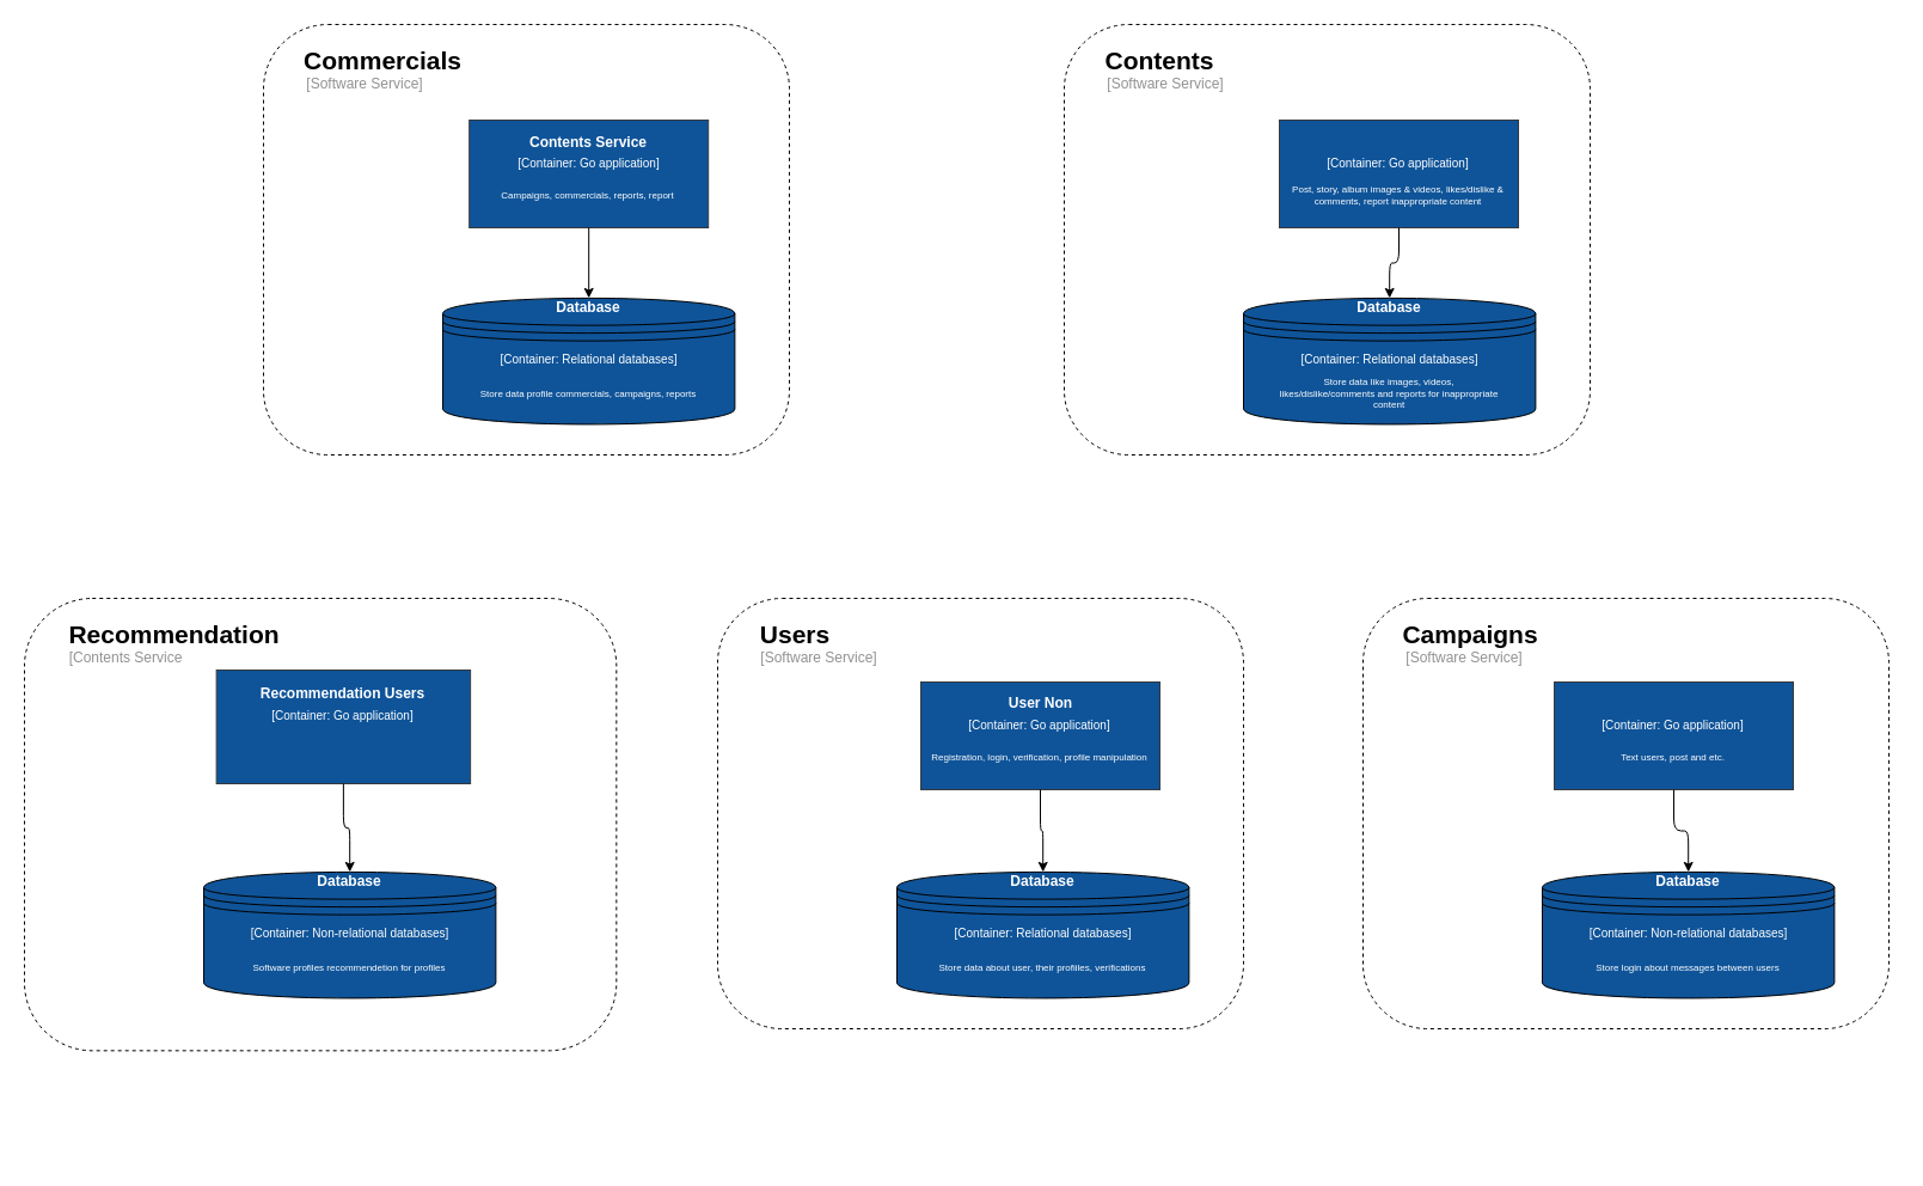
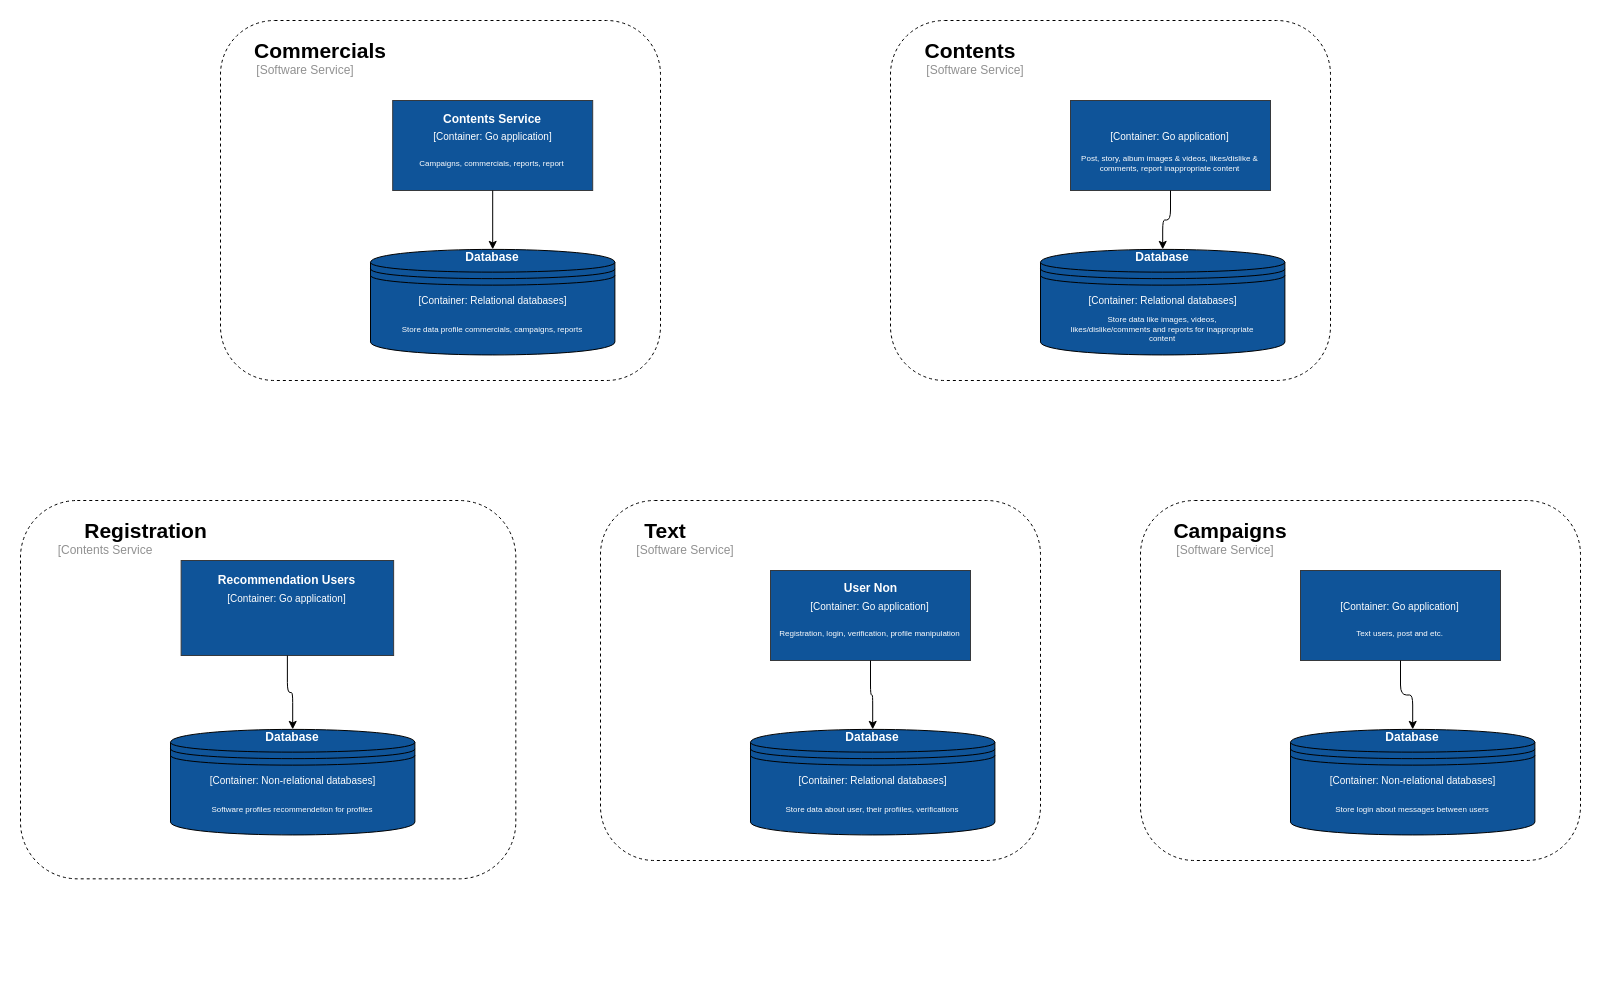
  <mxCell id="0" />
  <mxCell id="1" parent="0" />
  <mxCell id="2" value="" style="rounded=1;whiteSpace=wrap;html=1;fontSize=8;fillColor=none;dashed=1;" vertex="1" parent="1"><mxGeometry x="220" y="20" width="440" height="360" as="geometry" /></mxCell>
  <mxCell id="3" value="" style="rounded=1;whiteSpace=wrap;html=1;fontSize=8;fillColor=none;dashed=1;" vertex="1" parent="1"><mxGeometry x="600" y="500" width="440" height="360" as="geometry" /></mxCell>
  <mxCell id="4" value="" style="group" vertex="1" connectable="0" parent="1"><mxGeometry y="570" width="200" height="90" as="geometry" x="770" /></mxCell>
  <mxCell id="5" value="" style="rounded=0;whiteSpace=wrap;html=1;strokeColor=#36393d;fillColor=#0F5499;" vertex="1" parent="4"><mxGeometry width="200.0" height="90" as="geometry" /></mxCell>
  <mxCell id="6" value="User Non" style="text;html=1;strokeColor=none;fillColor=none;align=center;verticalAlign=middle;whiteSpace=wrap;rounded=0;fontStyle=1;fontColor=#FFFFFF;" vertex="1" parent="4"><mxGeometry x="52.632" y="9" width="94.737" height="18" as="geometry" /></mxCell>
  <mxCell id="7" value="[Container: Go application]" style="text;html=1;strokeColor=none;fillColor=none;align=center;verticalAlign=middle;whiteSpace=wrap;rounded=0;fontColor=#FFFFFF;fontSize=10;" vertex="1" parent="4"><mxGeometry x="18.421" y="27" width="163.158" height="18" as="geometry" /></mxCell>
  <mxCell id="8" value="Registration, login, verification, profile manipulation" style="text;html=1;strokeColor=none;fillColor=none;align=center;verticalAlign=middle;whiteSpace=wrap;rounded=0;fontSize=8;fontColor=#FFFFFF;" vertex="1" parent="4"><mxGeometry x="5.263" y="45" width="189.474" height="36" as="geometry" /></mxCell>
  <mxCell id="9" value="" style="group" vertex="1" connectable="0" parent="1"><mxGeometry x="1070" y="100" width="200" height="90" as="geometry" /></mxCell>
  <mxCell id="10" value="" style="rounded=0;whiteSpace=wrap;html=1;strokeColor=#36393d;fillColor=#0F5499;" vertex="1" parent="9"><mxGeometry width="200.0" height="90" as="geometry" /></mxCell>
  <mxCell id="11" value="[Container: Go application]" style="text;html=1;strokeColor=none;fillColor=none;align=center;verticalAlign=middle;whiteSpace=wrap;rounded=0;fontColor=#FFFFFF;fontSize=10;" vertex="1" parent="9"><mxGeometry x="18.421" y="27" width="163.158" height="18" as="geometry" /></mxCell>
  <mxCell id="12" value="Post, story, album images &amp;amp; videos, likes/dislike &amp;amp; comments, report inappropriate content" style="text;html=1;strokeColor=none;fillColor=none;align=center;verticalAlign=middle;whiteSpace=wrap;rounded=0;fontSize=8;fontColor=#FFFFFF;" vertex="1" parent="9"><mxGeometry x="5.263" y="45" width="189.474" height="36" as="geometry" /></mxCell>
  <mxCell id="13" value="" style="group" vertex="1" connectable="0" parent="1"><mxGeometry x="1300" y="570" width="200" height="90" as="geometry" /></mxCell>
  <mxCell id="14" value="" style="rounded=0;whiteSpace=wrap;html=1;strokeColor=#36393d;fillColor=#0F5499;" vertex="1" parent="13"><mxGeometry width="200.0" height="90" as="geometry" /></mxCell>
  <mxCell id="15" value="[Container: Go application]" style="text;html=1;strokeColor=none;fillColor=none;align=center;verticalAlign=middle;whiteSpace=wrap;rounded=0;fontColor=#FFFFFF;fontSize=10;" vertex="1" parent="13"><mxGeometry x="18.421" y="27" width="163.158" height="18" as="geometry" /></mxCell>
  <mxCell id="16" value="Text users, post and etc." style="text;html=1;strokeColor=none;fillColor=none;align=center;verticalAlign=middle;whiteSpace=wrap;rounded=0;fontSize=8;fontColor=#FFFFFF;" vertex="1" parent="13"><mxGeometry x="5.263" y="45" width="189.474" height="36" as="geometry" /></mxCell>
  <mxCell id="17" value="" style="group" vertex="1" connectable="0" parent="1"><mxGeometry x="392.19" y="100" width="200" height="90" as="geometry" /></mxCell>
  <mxCell id="18" value="" style="rounded=0;whiteSpace=wrap;html=1;strokeColor=#36393d;fillColor=#0F5499;" vertex="1" parent="17"><mxGeometry width="200.0" height="90" as="geometry" /></mxCell>
  <mxCell id="19" value="Contents Service" style="text;html=1;strokeColor=none;fillColor=none;align=center;verticalAlign=middle;whiteSpace=wrap;rounded=0;fontStyle=1;fontColor=#FFFFFF;" vertex="1" parent="17"><mxGeometry x="38.16" y="10" width="123.68" height="17" as="geometry" /></mxCell>
  <mxCell id="20" value="[Container: Go application]" style="text;html=1;strokeColor=none;fillColor=none;align=center;verticalAlign=middle;whiteSpace=wrap;rounded=0;fontColor=#FFFFFF;fontSize=10;" vertex="1" parent="17"><mxGeometry x="18.421" y="27" width="163.158" height="18" as="geometry" /></mxCell>
  <mxCell id="21" value="Campaigns, commercials, reports, report" style="text;html=1;strokeColor=none;fillColor=none;align=center;verticalAlign=middle;whiteSpace=wrap;rounded=0;fontSize=8;fontColor=#FFFFFF;" vertex="1" parent="17"><mxGeometry x="5.263" y="45" width="189.474" height="36" as="geometry" /></mxCell>
  <mxCell id="22" value="" style="group" vertex="1" connectable="0" parent="1"><mxGeometry x="50" y="540" width="740" height="430" as="geometry" /></mxCell>
  <mxCell id="23" value="" style="group" vertex="1" connectable="0" parent="22"><mxGeometry x="60" y="50" width="680" height="380" as="geometry" /></mxCell>
  <mxCell id="24" value="" style="group" vertex="1" connectable="0" parent="23"><mxGeometry x="10.63" width="658.75" height="380" as="geometry" /></mxCell>
  <mxCell id="25" value="" style="rounded=0;whiteSpace=wrap;html=1;strokeColor=#36393d;fillColor=#0F5499;" vertex="1" parent="24"><mxGeometry x="60" y="-30" width="212.5" height="95" as="geometry" /></mxCell>
  <mxCell id="26" value="Recommendation Users" style="text;html=1;strokeColor=none;fillColor=none;align=center;verticalAlign=middle;whiteSpace=wrap;rounded=0;fontStyle=1;fontColor=#FFFFFF;" vertex="1" parent="24"><mxGeometry x="85.585" y="-19.444" width="161.33" height="17.944" as="geometry" /></mxCell>
  <mxCell id="27" value="[Container: Go application]" style="text;html=1;strokeColor=none;fillColor=none;align=center;verticalAlign=middle;whiteSpace=wrap;rounded=0;fontColor=#FFFFFF;fontSize=10;" vertex="1" parent="24"><mxGeometry x="79.572" y="-1.5" width="173.355" height="19" as="geometry" /></mxCell>
  <mxCell id="28" value="" style="group" vertex="1" connectable="0" parent="23"><mxGeometry x="60" y="138.889" width="296.875" height="159.442" as="geometry" /></mxCell>
  <mxCell id="29" value="" style="shape=datastore;whiteSpace=wrap;html=1;fontSize=8;fontColor=#FFFFFF;fillColor=#0F5499;" vertex="1" parent="28"><mxGeometry width="244.375" height="105.556" as="geometry" /></mxCell>
  <mxCell id="30" value="[Container: Non-relational databases]" style="text;html=1;strokeColor=none;fillColor=none;align=center;verticalAlign=middle;whiteSpace=wrap;rounded=0;fontColor=#FFFFFF;fontSize=10;" vertex="1" parent="28"><mxGeometry x="21.598" y="40.938" width="201.18" height="21.041" as="geometry" /></mxCell>
  <mxCell id="31" value="Database" style="text;html=1;strokeColor=none;fillColor=none;align=center;verticalAlign=middle;whiteSpace=wrap;rounded=0;fontStyle=1;fontColor=#FFFFFF;" vertex="1" parent="28"><mxGeometry x="33.17" width="178.034" height="15.552" as="geometry" /></mxCell>
  <mxCell id="32" value="Software profiles recommendetion for profiles" style="text;html=1;strokeColor=none;fillColor=none;align=center;verticalAlign=middle;whiteSpace=wrap;rounded=0;fontSize=8;fontColor=#FFFFFF;" vertex="1" parent="28"><mxGeometry x="28.387" y="61.979" width="187.602" height="36.593" as="geometry" /></mxCell>
  <mxCell id="33" style="edgeStyle=orthogonalEdgeStyle;rounded=1;orthogonalLoop=1;jettySize=auto;html=1;exitX=0.5;exitY=1;exitDx=0;exitDy=0;fontSize=8;fontColor=#FFFFFF;" edge="1" parent="23" source="25" target="31"><mxGeometry relative="1" as="geometry" /></mxCell>
  <mxCell id="34" value="" style="rounded=1;whiteSpace=wrap;html=1;fontSize=8;fillColor=none;dashed=1;" vertex="1" parent="23"><mxGeometry x="-90" y="-90" width="495.32" height="378.33" as="geometry" /></mxCell>
- <mxCell id="35" value="Recommendation" style="text;html=1;strokeColor=none;fillColor=none;align=center;verticalAlign=middle;whiteSpace=wrap;rounded=0;dashed=1;fontSize=21;labelBorderColor=none;labelBackgroundColor=none;fontStyle=1" vertex="1" parent="23"><mxGeometry x="-60" y="-80" width="190.63" height="40" as="geometry" /></mxCell>
+ <mxCell id="35" value="Registration" style="text;html=1;strokeColor=none;fillColor=none;align=center;verticalAlign=middle;whiteSpace=wrap;rounded=0;dashed=1;fontSize=21;labelBorderColor=none;labelBackgroundColor=none;fontStyle=1" vertex="1" parent="23"><mxGeometry x="-60" y="-80" width="190.63" height="40" as="geometry" /></mxCell>
  <mxCell id="36" value="[Contents Service" style="text;html=1;strokeColor=none;fillColor=none;align=center;verticalAlign=middle;whiteSpace=wrap;rounded=0;dashed=1;labelBackgroundColor=none;fontSize=12;fontColor=#919191;" vertex="1" parent="22"><mxGeometry width="110" height="20" as="geometry" /></mxCell>
  <mxCell id="37" value="" style="group" vertex="1" connectable="0" parent="1"><mxGeometry x="750" y="728.889" width="296.875" height="159.442" as="geometry" /></mxCell>
  <mxCell id="38" value="" style="shape=datastore;whiteSpace=wrap;html=1;fontSize=8;fontColor=#FFFFFF;fillColor=#0F5499;" vertex="1" parent="37"><mxGeometry width="244.375" height="105.556" as="geometry" /></mxCell>
  <mxCell id="39" value="[Container: Relational databases]" style="text;html=1;strokeColor=none;fillColor=none;align=center;verticalAlign=middle;whiteSpace=wrap;rounded=0;fontColor=#FFFFFF;fontSize=10;" vertex="1" parent="37"><mxGeometry x="21.598" y="40.938" width="201.18" height="21.041" as="geometry" /></mxCell>
  <mxCell id="40" value="Database" style="text;html=1;strokeColor=none;fillColor=none;align=center;verticalAlign=middle;whiteSpace=wrap;rounded=0;fontStyle=1;fontColor=#FFFFFF;" vertex="1" parent="37"><mxGeometry x="33.17" width="178.034" height="15.552" as="geometry" /></mxCell>
  <mxCell id="41" value="Store data about user, their profiiles, verifications" style="text;html=1;strokeColor=none;fillColor=none;align=center;verticalAlign=middle;whiteSpace=wrap;rounded=0;fontSize=8;fontColor=#FFFFFF;" vertex="1" parent="37"><mxGeometry x="28.387" y="61.979" width="187.602" height="36.593" as="geometry" /></mxCell>
  <mxCell id="42" style="edgeStyle=orthogonalEdgeStyle;rounded=1;orthogonalLoop=1;jettySize=auto;html=1;exitX=0.5;exitY=1;exitDx=0;exitDy=0;fontSize=8;fontColor=#FFFFFF;" edge="1" parent="1" source="5" target="40"><mxGeometry relative="1" as="geometry" /></mxCell>
- <mxCell id="43" value="Users" style="text;html=1;strokeColor=none;fillColor=none;align=center;verticalAlign=middle;whiteSpace=wrap;rounded=0;dashed=1;fontSize=21;labelBorderColor=none;labelBackgroundColor=none;fontStyle=1" vertex="1" parent="1"><mxGeometry x="630" y="510" width="70" height="40" as="geometry" /></mxCell>
+ <mxCell id="43" value="Text" style="text;html=1;strokeColor=none;fillColor=none;align=center;verticalAlign=middle;whiteSpace=wrap;rounded=0;dashed=1;fontSize=21;labelBorderColor=none;labelBackgroundColor=none;fontStyle=1" vertex="1" parent="1"><mxGeometry x="630" y="510" width="70" height="40" as="geometry" /></mxCell>
  <mxCell id="44" value="[Software Service]" style="text;html=1;strokeColor=none;fillColor=none;align=center;verticalAlign=middle;whiteSpace=wrap;rounded=0;dashed=1;labelBackgroundColor=none;fontSize=12;fontColor=#919191;" vertex="1" parent="1"><mxGeometry x="630" y="540" width="110" height="20" as="geometry" /></mxCell>
  <mxCell id="45" value="" style="rounded=1;whiteSpace=wrap;html=1;fontSize=8;fillColor=none;dashed=1;" vertex="1" parent="1"><mxGeometry x="1140" y="500" width="440" height="360" as="geometry" /></mxCell>
  <mxCell id="46" value="" style="group" vertex="1" connectable="0" parent="1"><mxGeometry x="1290" y="728.889" width="296.875" height="159.442" as="geometry" /></mxCell>
  <mxCell id="47" value="" style="shape=datastore;whiteSpace=wrap;html=1;fontSize=8;fontColor=#FFFFFF;fillColor=#0F5499;" vertex="1" parent="46"><mxGeometry width="244.375" height="105.556" as="geometry" /></mxCell>
  <mxCell id="48" value="[Container: Non-relational databases]" style="text;html=1;strokeColor=none;fillColor=none;align=center;verticalAlign=middle;whiteSpace=wrap;rounded=0;fontColor=#FFFFFF;fontSize=10;" vertex="1" parent="46"><mxGeometry x="21.598" y="40.938" width="201.18" height="21.041" as="geometry" /></mxCell>
  <mxCell id="49" value="Database" style="text;html=1;strokeColor=none;fillColor=none;align=center;verticalAlign=middle;whiteSpace=wrap;rounded=0;fontStyle=1;fontColor=#FFFFFF;" vertex="1" parent="46"><mxGeometry x="33.17" width="178.034" height="15.552" as="geometry" /></mxCell>
  <mxCell id="50" value="Store login about messages between users" style="text;html=1;strokeColor=none;fillColor=none;align=center;verticalAlign=middle;whiteSpace=wrap;rounded=0;fontSize=8;fontColor=#FFFFFF;" vertex="1" parent="46"><mxGeometry x="28.387" y="61.979" width="187.602" height="36.593" as="geometry" /></mxCell>
  <mxCell id="51" style="edgeStyle=orthogonalEdgeStyle;rounded=1;orthogonalLoop=1;jettySize=auto;html=1;exitX=0.5;exitY=1;exitDx=0;exitDy=0;fontSize=8;fontColor=#FFFFFF;" edge="1" parent="1" source="14" target="49"><mxGeometry relative="1" as="geometry" /></mxCell>
  <mxCell id="52" value="Campaigns" style="text;html=1;strokeColor=none;fillColor=none;align=center;verticalAlign=middle;whiteSpace=wrap;rounded=0;dashed=1;fontSize=21;labelBorderColor=none;labelBackgroundColor=none;fontStyle=1" vertex="1" parent="1"><mxGeometry x="1190" y="510" width="80" height="40" as="geometry" /></mxCell>
  <mxCell id="53" value="[Software Service]" style="text;html=1;strokeColor=none;fillColor=none;align=center;verticalAlign=middle;whiteSpace=wrap;rounded=0;dashed=1;labelBackgroundColor=none;fontSize=12;fontColor=#919191;" vertex="1" parent="1"><mxGeometry x="1170" y="540" width="110" height="20" as="geometry" /></mxCell>
  <mxCell id="54" value="" style="group" vertex="1" connectable="0" parent="1"><mxGeometry x="370" y="248.889" width="296.875" height="159.442" as="geometry" /></mxCell>
  <mxCell id="55" value="" style="shape=datastore;whiteSpace=wrap;html=1;fontSize=8;fontColor=#FFFFFF;fillColor=#0F5499;" vertex="1" parent="54"><mxGeometry width="244.375" height="105.556" as="geometry" /></mxCell>
  <mxCell id="56" value="[Container: Relational databases]" style="text;html=1;strokeColor=none;fillColor=none;align=center;verticalAlign=middle;whiteSpace=wrap;rounded=0;fontColor=#FFFFFF;fontSize=10;" vertex="1" parent="54"><mxGeometry x="21.598" y="40.938" width="201.18" height="21.041" as="geometry" /></mxCell>
  <mxCell id="57" value="Database" style="text;html=1;strokeColor=none;fillColor=none;align=center;verticalAlign=middle;whiteSpace=wrap;rounded=0;fontStyle=1;fontColor=#FFFFFF;" vertex="1" parent="54"><mxGeometry x="33.17" width="178.034" height="15.552" as="geometry" /></mxCell>
  <mxCell id="58" value="Store data profile commercials, campaigns, reports" style="text;html=1;strokeColor=none;fillColor=none;align=center;verticalAlign=middle;whiteSpace=wrap;rounded=0;fontSize=8;fontColor=#FFFFFF;" vertex="1" parent="54"><mxGeometry x="28.387" y="61.979" width="187.602" height="36.593" as="geometry" /></mxCell>
  <mxCell id="59" style="edgeStyle=orthogonalEdgeStyle;rounded=1;orthogonalLoop=1;jettySize=auto;html=1;exitX=0.5;exitY=1;exitDx=0;exitDy=0;fontSize=8;fontColor=#FFFFFF;" edge="1" parent="1" source="18" target="57"><mxGeometry relative="1" as="geometry" /></mxCell>
  <mxCell id="60" value="Commercials" style="text;html=1;strokeColor=none;fillColor=none;align=center;verticalAlign=middle;whiteSpace=wrap;rounded=0;dashed=1;fontSize=21;labelBorderColor=none;labelBackgroundColor=none;fontStyle=1" vertex="1" parent="1"><mxGeometry x="270" y="30" width="100" height="40" as="geometry" /></mxCell>
  <mxCell id="61" value="[Software Service]" style="text;html=1;strokeColor=none;fillColor=none;align=center;verticalAlign=middle;whiteSpace=wrap;rounded=0;dashed=1;labelBackgroundColor=none;fontSize=12;fontColor=#919191;" vertex="1" parent="1"><mxGeometry x="250" y="60" width="110" height="20" as="geometry" /></mxCell>
  <mxCell id="62" value="" style="rounded=1;whiteSpace=wrap;html=1;fontSize=8;fillColor=none;dashed=1;" vertex="1" parent="1"><mxGeometry x="890" y="20" width="440" height="360" as="geometry" /></mxCell>
  <mxCell id="63" value="" style="group" vertex="1" connectable="0" parent="1"><mxGeometry x="1040" y="248.889" width="296.875" height="159.442" as="geometry" /></mxCell>
  <mxCell id="64" value="" style="shape=datastore;whiteSpace=wrap;html=1;fontSize=8;fontColor=#FFFFFF;fillColor=#0F5499;" vertex="1" parent="63"><mxGeometry width="244.375" height="105.556" as="geometry" /></mxCell>
  <mxCell id="65" value="[Container: Relational databases]" style="text;html=1;strokeColor=none;fillColor=none;align=center;verticalAlign=middle;whiteSpace=wrap;rounded=0;fontColor=#FFFFFF;fontSize=10;" vertex="1" parent="63"><mxGeometry x="21.598" y="40.938" width="201.18" height="21.041" as="geometry" /></mxCell>
  <mxCell id="66" value="Database" style="text;html=1;strokeColor=none;fillColor=none;align=center;verticalAlign=middle;whiteSpace=wrap;rounded=0;fontStyle=1;fontColor=#FFFFFF;" vertex="1" parent="63"><mxGeometry x="33.17" width="178.034" height="15.552" as="geometry" /></mxCell>
  <mxCell id="67" value="Store data like images, videos, likes/dislike/comments and reports for inappropriate content" style="text;html=1;strokeColor=none;fillColor=none;align=center;verticalAlign=middle;whiteSpace=wrap;rounded=0;fontSize=8;fontColor=#FFFFFF;" vertex="1" parent="63"><mxGeometry x="28.387" y="61.979" width="187.602" height="36.593" as="geometry" /></mxCell>
  <mxCell id="68" style="edgeStyle=orthogonalEdgeStyle;rounded=1;orthogonalLoop=1;jettySize=auto;html=1;exitX=0.5;exitY=1;exitDx=0;exitDy=0;fontSize=8;fontColor=#FFFFFF;" edge="1" parent="1" source="10" target="66"><mxGeometry relative="1" as="geometry" /></mxCell>
  <mxCell id="69" value="Contents" style="text;html=1;strokeColor=none;fillColor=none;align=center;verticalAlign=middle;whiteSpace=wrap;rounded=0;dashed=1;fontSize=21;labelBorderColor=none;labelBackgroundColor=none;fontStyle=1" vertex="1" parent="1"><mxGeometry x="940" y="30" width="60" height="40" as="geometry" /></mxCell>
  <mxCell id="70" value="[Software Service]" style="text;html=1;strokeColor=none;fillColor=none;align=center;verticalAlign=middle;whiteSpace=wrap;rounded=0;dashed=1;labelBackgroundColor=none;fontSize=12;fontColor=#919191;" vertex="1" parent="1"><mxGeometry x="920" y="60" width="110" height="20" as="geometry" /></mxCell>
